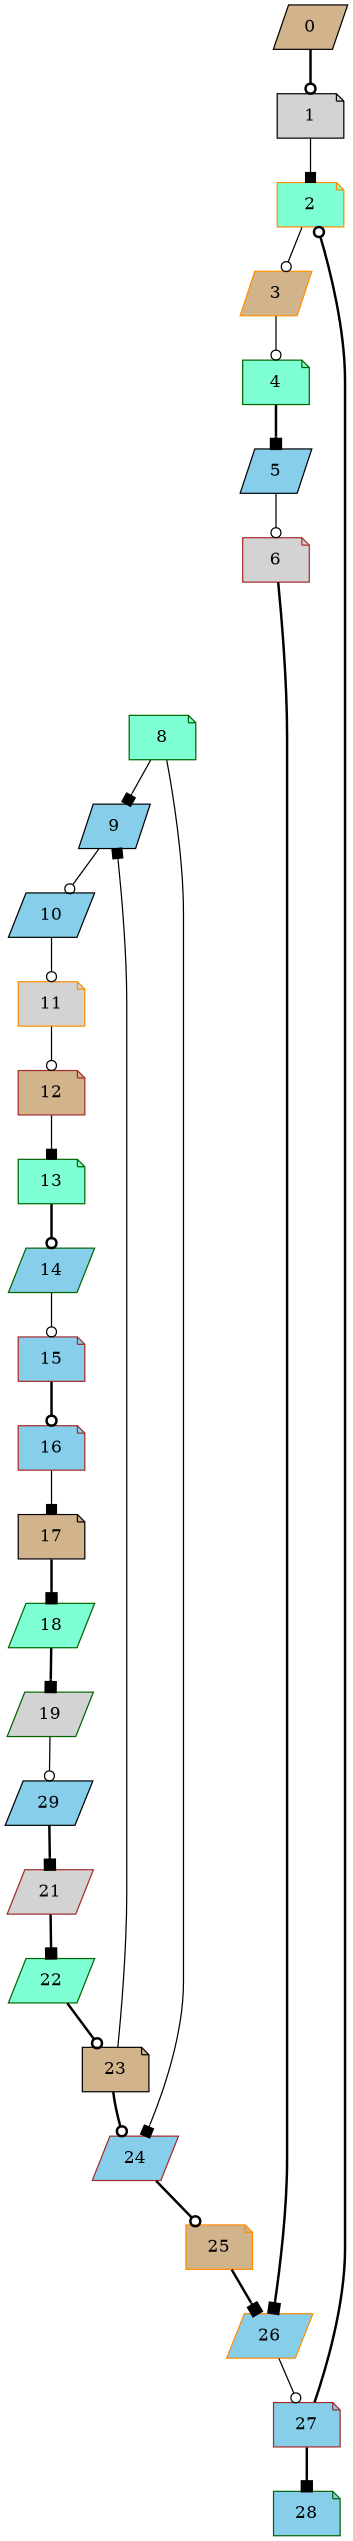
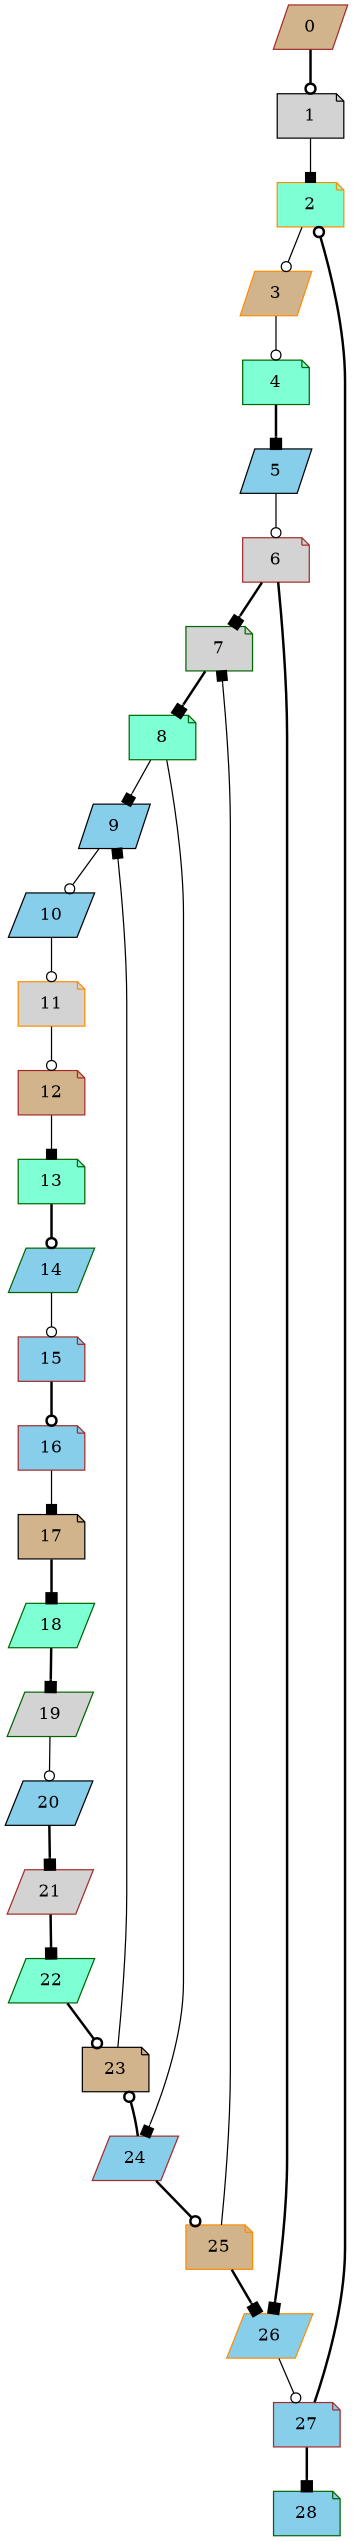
  digraph {
    node [color=darkgreen fillcolor=skyblue shape=note style=filled]
    edge [arrowhead=box style=bold]
-   0 [color=black fillcolor=tan shape=parallelogram]
+   0 [color=brown fillcolor=tan shape=parallelogram]
    1 [color=black fillcolor=lightgrey]
    2 [color=darkorange fillcolor=aquamarine]
    3 [color=darkorange fillcolor=tan shape=parallelogram]
    28
    4 [fillcolor=aquamarine]
    5 [color=black shape=parallelogram]
    6 [color=brown fillcolor=lightgrey]
+   7 [fillcolor=lightgrey]
    26 [color=darkorange shape=parallelogram]
    8 [fillcolor=aquamarine]
    27 [color=brown]
    9 [color=black shape=parallelogram]
    24 [color=brown shape=parallelogram]
    10 [color=black shape=parallelogram]
    25 [color=darkorange fillcolor=tan]
    11 [color=darkorange fillcolor=lightgrey]
    12 [color=brown fillcolor=tan]
    13 [fillcolor=aquamarine]
    14 [shape=parallelogram]
    15 [color=brown]
    16 [color=brown]
    17 [color=black fillcolor=tan]
    18 [fillcolor=aquamarine shape=parallelogram]
    19 [fillcolor=lightgrey shape=parallelogram]
-   20 [color=black shape=parallelogram label=29]
+   20 [color=black shape=parallelogram]
    21 [color=brown fillcolor=lightgrey shape=parallelogram]
    22 [fillcolor=aquamarine shape=parallelogram]
    23 [color=black fillcolor=tan]
    0 -> 1 [arrowhead=odot]
    1 -> 2 [style=solid]
    2 -> 3 [arrowhead=odot style=solid]
    3 -> 4 [arrowhead=odot style=solid]
    4 -> 5
    5 -> 6 [arrowhead=odot style=solid]
+   6 -> 7
    6 -> 26
+   7 -> 8
    26 -> 27 [arrowhead=odot style=solid]
    8 -> 9 [style=solid]
    8 -> 24 [style=solid]
    27 -> 2 [arrowhead=odot]
    27 -> 28
    9 -> 10 [arrowhead=odot style=solid]
    24 -> 25 [arrowhead=odot]
    10 -> 11 [arrowhead=odot style=solid]
+   25 -> 7 [style=solid]
    25 -> 26
    11 -> 12 [arrowhead=odot style=solid]
    12 -> 13 [style=solid]
    13 -> 14 [arrowhead=odot]
    14 -> 15 [arrowhead=odot style=solid]
    15 -> 16 [arrowhead=odot]
    16 -> 17 [style=solid]
    17 -> 18
    18 -> 19
    19 -> 20 [arrowhead=odot style=solid]
    20 -> 21
    21 -> 22
    22 -> 23 [arrowhead=odot]
    23 -> 9 [style=solid]
-   23 -> 24 [arrowhead=odot]
+   24 -> 23 [arrowhead=odot]
  }
